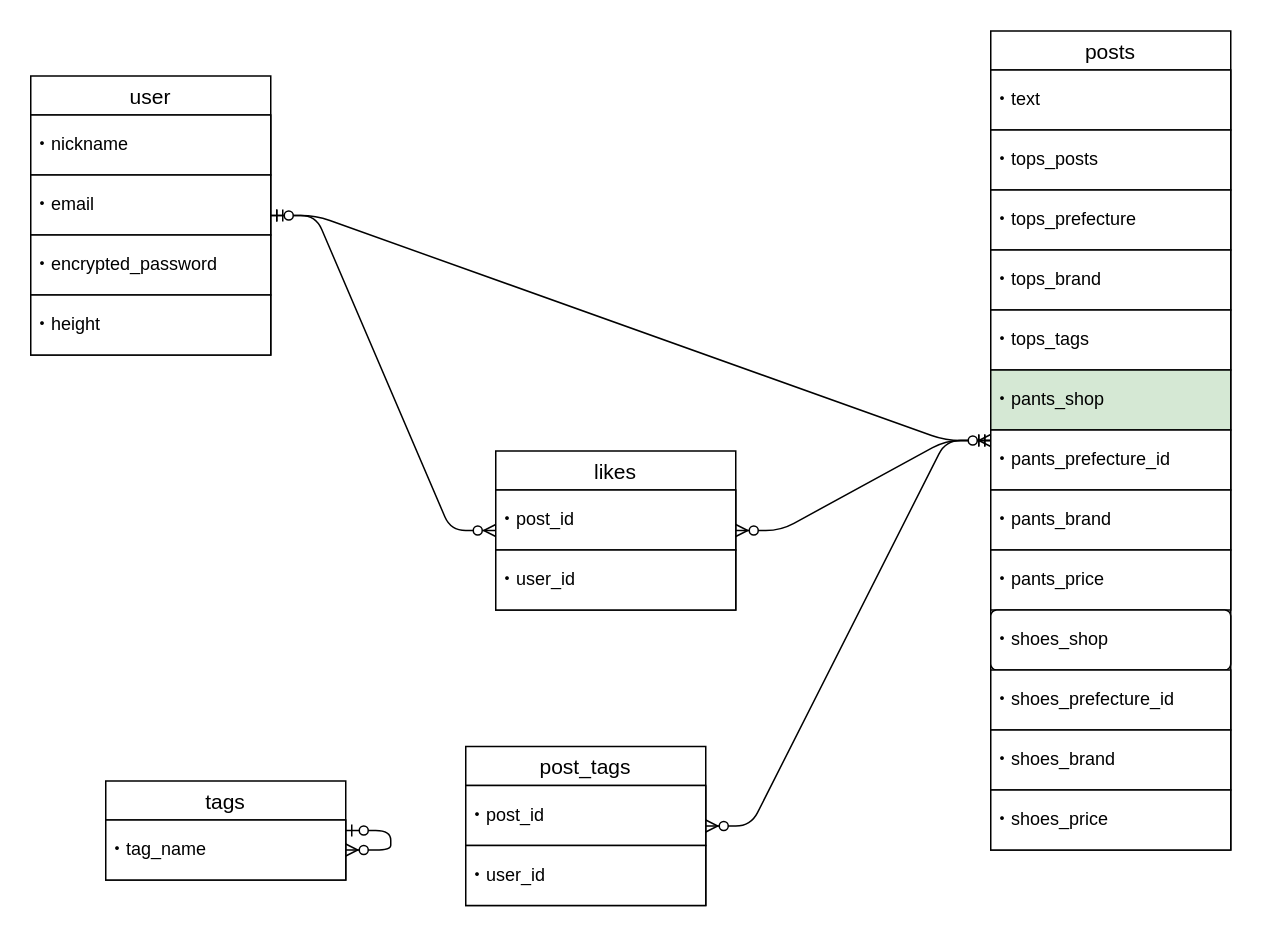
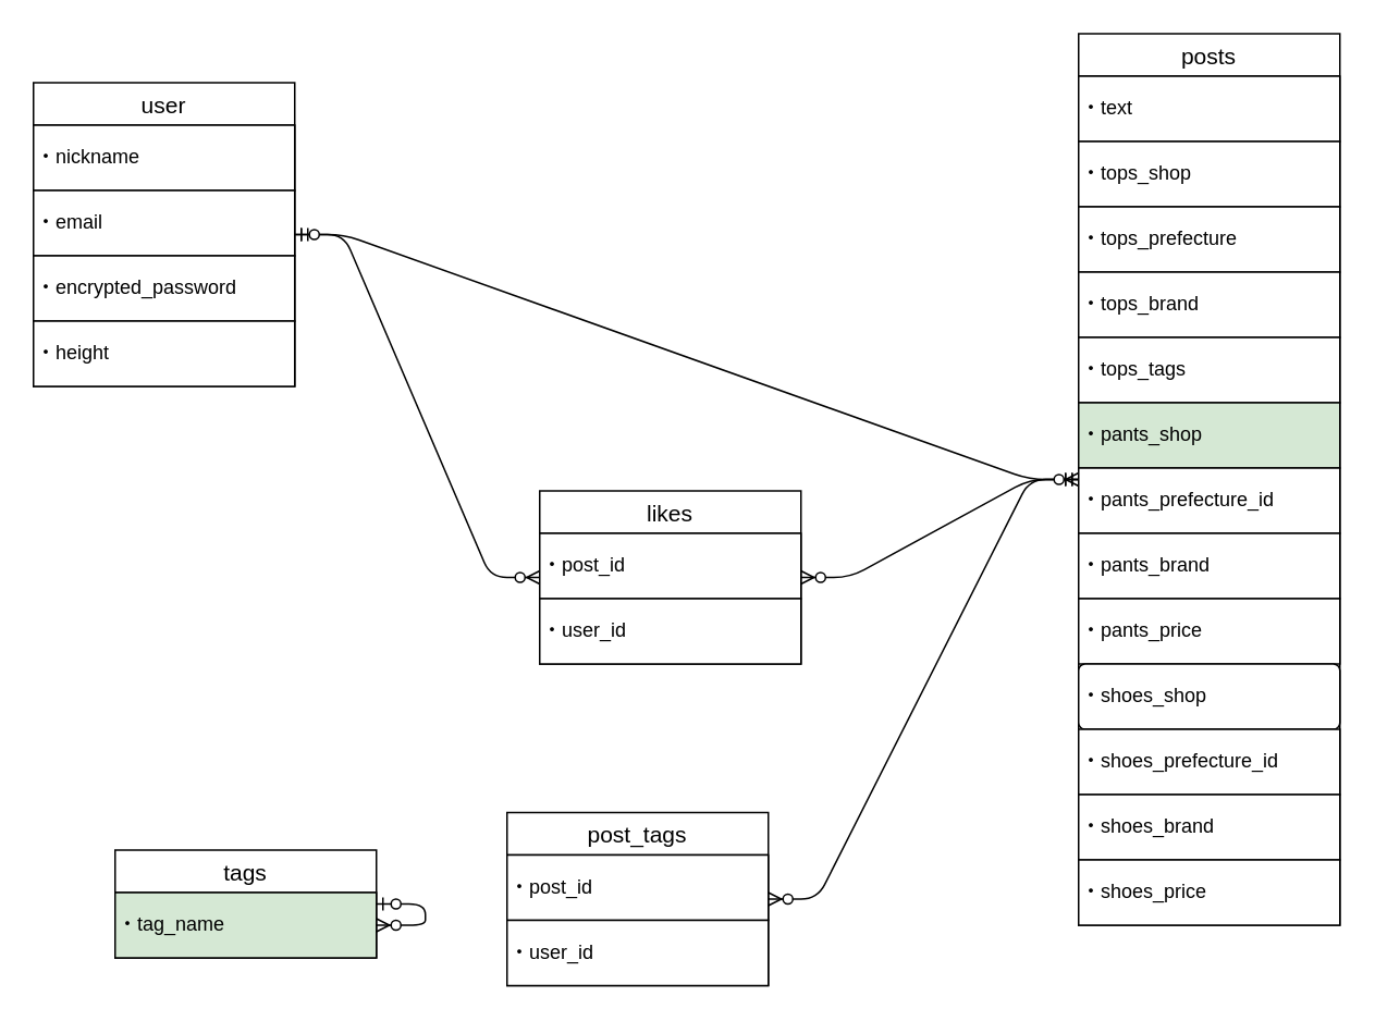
  <mxCell id="0" />
  <mxCell id="1" parent="0" />
  <mxCell id="2" value="user" style="swimlane;fontStyle=0;childLayout=stackLayout;horizontal=1;startSize=26;horizontalStack=0;resizeParent=1;resizeParentMax=0;resizeLast=0;collapsible=1;marginBottom=0;align=center;fontSize=14;" vertex="1" parent="1"><mxGeometry x="20" y="50" width="160" height="186" as="geometry" /></mxCell>
  <mxCell id="3" value="・nickname" style="whiteSpace=wrap;html=1;align=left;" vertex="1" parent="2"><mxGeometry y="26" width="160" height="40" as="geometry" /></mxCell>
  <mxCell id="4" value="・email" style="whiteSpace=wrap;html=1;align=left;" vertex="1" parent="2"><mxGeometry y="66" width="160" height="40" as="geometry" /></mxCell>
  <mxCell id="5" value="・encrypted_password" style="whiteSpace=wrap;html=1;align=left;" vertex="1" parent="2"><mxGeometry y="106" width="160" height="40" as="geometry" /></mxCell>
  <mxCell id="6" value="・height" style="whiteSpace=wrap;html=1;align=left;" vertex="1" parent="2"><mxGeometry y="146" width="160" height="40" as="geometry" /></mxCell>
  <mxCell id="7" value="post_tags" style="swimlane;fontStyle=0;childLayout=stackLayout;horizontal=1;startSize=26;horizontalStack=0;resizeParent=1;resizeParentMax=0;resizeLast=0;collapsible=1;marginBottom=0;align=center;fontSize=14;" vertex="1" parent="1"><mxGeometry x="310" y="497" width="160" height="106" as="geometry" /></mxCell>
  <mxCell id="8" value="・post_id" style="whiteSpace=wrap;html=1;align=left;" vertex="1" parent="7"><mxGeometry y="26" width="160" height="40" as="geometry" /></mxCell>
  <mxCell id="9" value="・user_id" style="whiteSpace=wrap;html=1;align=left;" vertex="1" parent="7"><mxGeometry y="66" width="160" height="40" as="geometry" /></mxCell>
  <mxCell id="10" value="likes" style="swimlane;fontStyle=0;childLayout=stackLayout;horizontal=1;startSize=26;horizontalStack=0;resizeParent=1;resizeParentMax=0;resizeLast=0;collapsible=1;marginBottom=0;align=center;fontSize=14;" vertex="1" parent="1"><mxGeometry x="330" y="300" width="160" height="106" as="geometry" /></mxCell>
  <mxCell id="11" value="・post_id" style="whiteSpace=wrap;html=1;align=left;" vertex="1" parent="10"><mxGeometry y="26" width="160" height="40" as="geometry" /></mxCell>
  <mxCell id="12" value="・user_id" style="whiteSpace=wrap;html=1;align=left;" vertex="1" parent="10"><mxGeometry y="66" width="160" height="40" as="geometry" /></mxCell>
  <mxCell id="13" value="posts" style="swimlane;fontStyle=0;childLayout=stackLayout;horizontal=1;startSize=26;horizontalStack=0;resizeParent=1;resizeParentMax=0;resizeLast=0;collapsible=1;marginBottom=0;align=center;fontSize=14;" vertex="1" parent="1"><mxGeometry x="660" y="20" width="160" height="546" as="geometry" /></mxCell>
  <mxCell id="14" value="・text" style="whiteSpace=wrap;html=1;align=left;" vertex="1" parent="13"><mxGeometry y="26" width="160" height="40" as="geometry" /></mxCell>
- <mxCell id="15" value="・tops_posts" style="whiteSpace=wrap;html=1;align=left;" vertex="1" parent="13"><mxGeometry y="66" width="160" height="40" as="geometry" /></mxCell>
+ <mxCell id="15" value="・tops_shop" style="whiteSpace=wrap;html=1;align=left;" vertex="1" parent="13"><mxGeometry y="66" width="160" height="40" as="geometry" /></mxCell>
  <mxCell id="16" value="・tops_prefecture" style="whiteSpace=wrap;html=1;align=left;" vertex="1" parent="13"><mxGeometry y="106" width="160" height="40" as="geometry" /></mxCell>
  <mxCell id="17" value="・tops_brand" style="whiteSpace=wrap;html=1;align=left;" vertex="1" parent="13"><mxGeometry y="146" width="160" height="40" as="geometry" /></mxCell>
  <mxCell id="18" value="・tops_tags" style="whiteSpace=wrap;html=1;align=left;" vertex="1" parent="13"><mxGeometry y="186" width="160" height="40" as="geometry" /></mxCell>
  <mxCell id="19" value="・pants_shop" style="whiteSpace=wrap;html=1;align=left;fillColor=#d5e8d4;" vertex="1" parent="13"><mxGeometry y="226" width="160" height="40" as="geometry" /></mxCell>
  <mxCell id="20" value="・pants_prefecture_id" style="whiteSpace=wrap;html=1;align=left;" vertex="1" parent="13"><mxGeometry y="266" width="160" height="40" as="geometry" /></mxCell>
  <mxCell id="21" value="・pants_brand" style="whiteSpace=wrap;html=1;align=left;" vertex="1" parent="13"><mxGeometry y="306" width="160" height="40" as="geometry" /></mxCell>
  <mxCell id="22" value="・pants_price" style="whiteSpace=wrap;html=1;align=left;" vertex="1" parent="13"><mxGeometry y="346" width="160" height="40" as="geometry" /></mxCell>
  <mxCell id="23" value="・shoes_shop" style="rounded=1;arcSize=10;whiteSpace=wrap;html=1;align=left;" vertex="1" parent="13"><mxGeometry y="386" width="160" height="40" as="geometry" /></mxCell>
  <mxCell id="24" style="edgeStyle=orthogonalEdgeStyle;rounded=0;orthogonalLoop=1;jettySize=auto;html=1;exitX=0.5;exitY=1;exitDx=0;exitDy=0;" edge="1" parent="13" source="22" target="22"><mxGeometry relative="1" as="geometry" /></mxCell>
  <mxCell id="25" value="・shoes_prefecture_id" style="whiteSpace=wrap;html=1;align=left;" vertex="1" parent="13"><mxGeometry y="426" width="160" height="40" as="geometry" /></mxCell>
  <mxCell id="26" value="・shoes_brand" style="whiteSpace=wrap;html=1;align=left;" vertex="1" parent="13"><mxGeometry y="466" width="160" height="40" as="geometry" /></mxCell>
  <mxCell id="27" value="・shoes_price" style="whiteSpace=wrap;html=1;align=left;" vertex="1" parent="13"><mxGeometry y="506" width="160" height="40" as="geometry" /></mxCell>
  <mxCell id="28" value="tags" style="swimlane;fontStyle=0;childLayout=stackLayout;horizontal=1;startSize=26;horizontalStack=0;resizeParent=1;resizeParentMax=0;resizeLast=0;collapsible=1;marginBottom=0;align=center;fontSize=14;" vertex="1" parent="1"><mxGeometry x="70" y="520" width="160" height="66" as="geometry" /></mxCell>
- <mxCell id="29" value="・tag_name" style="whiteSpace=wrap;html=1;align=left;" vertex="1" parent="28"><mxGeometry y="26" width="160" height="40" as="geometry" /></mxCell>
+ <mxCell id="29" value="・tag_name" style="whiteSpace=wrap;html=1;align=left;fillColor=#d5e8d4;" vertex="1" parent="28"><mxGeometry y="26" width="160" height="40" as="geometry" /></mxCell>
  <mxCell id="30" value="" style="edgeStyle=entityRelationEdgeStyle;fontSize=12;html=1;endArrow=ERzeroToMany;startArrow=ERmandOne;" edge="1" parent="1" source="2" target="10"><mxGeometry width="100" height="100" relative="1" as="geometry"><mxPoint x="210" y="153" as="sourcePoint" /><mxPoint x="310" y="53" as="targetPoint" /></mxGeometry></mxCell>
  <mxCell id="31" value="" style="edgeStyle=entityRelationEdgeStyle;fontSize=12;html=1;endArrow=ERzeroToMany;startArrow=ERmandOne;" edge="1" parent="1" source="13" target="10"><mxGeometry width="100" height="100" relative="1" as="geometry"><mxPoint x="450" y="230" as="sourcePoint" /><mxPoint x="340" y="90" as="targetPoint" /></mxGeometry></mxCell>
  <mxCell id="32" value="" style="edgeStyle=entityRelationEdgeStyle;fontSize=12;html=1;endArrow=ERzeroToMany;startArrow=ERmandOne;" edge="1" parent="1" source="13" target="7"><mxGeometry width="100" height="100" relative="1" as="geometry"><mxPoint x="570" y="330" as="sourcePoint" /><mxPoint x="600" y="230" as="targetPoint" /></mxGeometry></mxCell>
  <mxCell id="33" value="" style="edgeStyle=entityRelationEdgeStyle;fontSize=12;html=1;endArrow=ERzeroToMany;startArrow=ERzeroToOne;" edge="1" parent="1" source="28" target="29"><mxGeometry width="100" height="100" relative="1" as="geometry"><mxPoint x="250" y="430" as="sourcePoint" /><mxPoint x="350" y="330" as="targetPoint" /></mxGeometry></mxCell>
  <mxCell id="34" value="" style="edgeStyle=entityRelationEdgeStyle;fontSize=12;html=1;endArrow=ERzeroToMany;startArrow=ERzeroToOne;" edge="1" parent="1" source="2" target="13"><mxGeometry width="100" height="100" relative="1" as="geometry"><mxPoint x="240" y="190" as="sourcePoint" /><mxPoint x="340" y="90" as="targetPoint" /></mxGeometry></mxCell>
